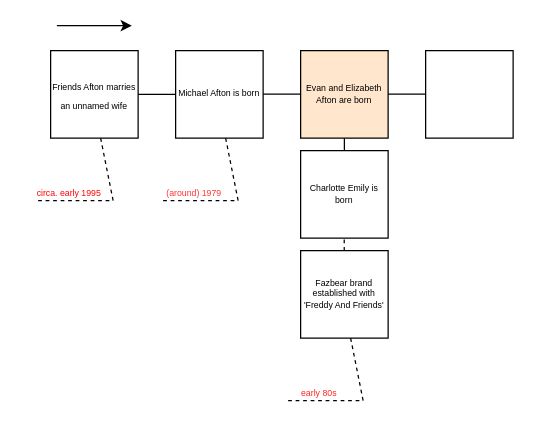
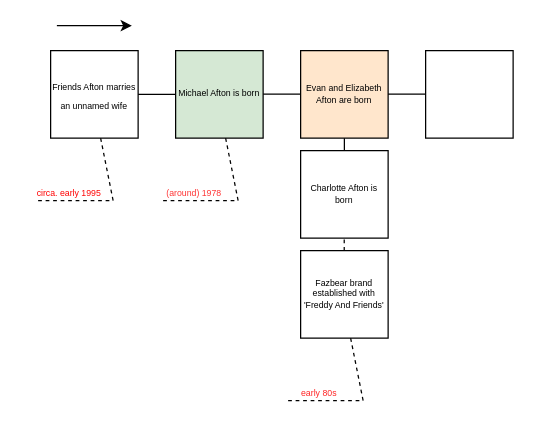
  <mxCell id="0" />
  <mxCell id="1" parent="0" />
  <mxCell id="2" value="&lt;font style=&quot;font-size: 7px;&quot;&gt;Friends Afton marries an unnamed wife&lt;/font&gt;" style="whiteSpace=wrap;html=1;aspect=fixed;" vertex="1" parent="1"><mxGeometry x="40" y="40" width="70" height="70" as="geometry" /></mxCell>
  <mxCell id="3" value="" style="endArrow=none;dashed=1;html=1;rounded=0;" edge="1" parent="1"><mxGeometry width="50" height="50" relative="1" as="geometry"><mxPoint x="30" y="160" as="sourcePoint" /><mxPoint x="80" y="110" as="targetPoint" /><Array as="points"><mxPoint x="90" y="160" /></Array></mxGeometry></mxCell>
  <mxCell id="4" value="circa. early 1995" style="text;html=1;strokeColor=none;fillColor=none;align=center;verticalAlign=middle;whiteSpace=wrap;rounded=0;fontSize=7;fontColor=#FF0000;" vertex="1" parent="1"><mxGeometry y="140" width="70" height="30" as="geometry" x="20" /></mxCell>
  <mxCell id="5" value="" style="endArrow=none;html=1;rounded=0;fontSize=7;exitX=1;exitY=0.5;exitDx=0;exitDy=0;" edge="1" parent="1" source="2"><mxGeometry width="50" height="50" relative="1" as="geometry"><mxPoint x="150" y="160" as="sourcePoint" /><mxPoint x="140" y="75" as="targetPoint" /></mxGeometry></mxCell>
- <mxCell id="6" value="Michael Afton is born" style="whiteSpace=wrap;html=1;aspect=fixed;fontSize=7;" vertex="1" parent="1"><mxGeometry x="140" y="40" width="70" height="70" as="geometry" /></mxCell>
+ <mxCell id="6" value="Michael Afton is born" style="whiteSpace=wrap;html=1;aspect=fixed;fontSize=7;fillColor=#d5e8d4;" vertex="1" parent="1"><mxGeometry x="140" y="40" width="70" height="70" as="geometry" /></mxCell>
  <mxCell id="7" value="" style="endArrow=none;dashed=1;html=1;rounded=0;" edge="1" parent="1"><mxGeometry width="50" height="50" relative="1" as="geometry"><mxPoint x="130" y="160" as="sourcePoint" /><mxPoint x="180" y="110" as="targetPoint" /><Array as="points"><mxPoint x="190" y="160" /></Array></mxGeometry></mxCell>
- <mxCell id="8" value="(around) 1979" style="text;html=1;strokeColor=none;fillColor=none;align=center;verticalAlign=middle;whiteSpace=wrap;rounded=0;fontSize=7;fontColor=#FF3333;" vertex="1" parent="1"><mxGeometry x="120" y="140" width="70" height="30" as="geometry" /></mxCell>
+ <mxCell id="8" value="(around) 1978" style="text;html=1;strokeColor=none;fillColor=none;align=center;verticalAlign=middle;whiteSpace=wrap;rounded=0;fontSize=7;fontColor=#FF3333;" vertex="1" parent="1"><mxGeometry x="120" y="140" width="70" height="30" as="geometry" /></mxCell>
  <mxCell id="9" value="" style="endArrow=none;html=1;rounded=0;fontSize=7;exitX=1;exitY=0.5;exitDx=0;exitDy=0;" edge="1" parent="1"><mxGeometry width="50" height="50" relative="1" as="geometry"><mxPoint x="210" y="74.8" as="sourcePoint" /><mxPoint x="240" y="74.8" as="targetPoint" /></mxGeometry></mxCell>
  <mxCell id="10" value="Evan and Elizabeth Afton are born" style="whiteSpace=wrap;html=1;aspect=fixed;fontSize=7;fillColor=#ffe6cc;" vertex="1" parent="1"><mxGeometry x="240" y="40" width="70" height="70" as="geometry" /></mxCell>
- <mxCell id="11" value="Charlotte Emily is born" style="whiteSpace=wrap;html=1;aspect=fixed;fontSize=7;" vertex="1" parent="1"><mxGeometry x="240" y="120" width="70" height="70" as="geometry" /></mxCell>
+ <mxCell id="11" value="Charlotte Afton is born" style="whiteSpace=wrap;html=1;aspect=fixed;fontSize=7;" vertex="1" parent="1"><mxGeometry x="240" y="120" width="70" height="70" as="geometry" /></mxCell>
  <mxCell id="12" value="" style="endArrow=none;dashed=0;html=1;rounded=0;fontSize=7;entryX=0.5;entryY=1;entryDx=0;entryDy=0;" edge="1" parent="1" source="11" target="10"><mxGeometry width="50" height="50" relative="1" as="geometry"><mxPoint x="270" y="160" as="sourcePoint" /><mxPoint x="320" y="110" as="targetPoint" /></mxGeometry></mxCell>
  <mxCell id="13" value="Fazbear brand established with 'Freddy And Friends'" style="whiteSpace=wrap;html=1;aspect=fixed;fontSize=7;" vertex="1" parent="1"><mxGeometry x="240" y="200" width="70" height="70" as="geometry" /></mxCell>
  <mxCell id="14" value="" style="endArrow=none;dashed=1;html=1;rounded=0;fontSize=7;entryX=0.5;entryY=1;entryDx=0;entryDy=0;" edge="1" parent="1"><mxGeometry width="50" height="50" relative="1" as="geometry"><mxPoint x="274.88" y="200" as="sourcePoint" /><mxPoint x="274.88" y="190" as="targetPoint" /></mxGeometry></mxCell>
  <mxCell id="15" value="" style="endArrow=none;dashed=1;html=1;rounded=0;" edge="1" parent="1"><mxGeometry width="50" height="50" relative="1" as="geometry"><mxPoint x="230" y="320" as="sourcePoint" /><mxPoint x="280" y="270" as="targetPoint" /><Array as="points"><mxPoint x="290" y="320" /></Array></mxGeometry></mxCell>
  <mxCell id="16" value="early 80s" style="text;html=1;strokeColor=none;fillColor=none;align=center;verticalAlign=middle;whiteSpace=wrap;rounded=0;fontSize=7;fontColor=#FF2424;" vertex="1" parent="1"><mxGeometry x="220" y="300" width="70" height="30" as="geometry" /></mxCell>
  <mxCell id="17" value="" style="endArrow=none;html=1;rounded=0;fontSize=7;exitX=1;exitY=0.5;exitDx=0;exitDy=0;" edge="1" parent="1"><mxGeometry width="50" height="50" relative="1" as="geometry"><mxPoint x="310" y="74.8" as="sourcePoint" /><mxPoint x="340" y="74.8" as="targetPoint" /></mxGeometry></mxCell>
  <mxCell id="18" value="" style="whiteSpace=wrap;html=1;aspect=fixed;fontSize=7;fontColor=#FF3333;" vertex="1" parent="1"><mxGeometry x="340" y="40" width="70" height="70" as="geometry" /></mxCell>
  <mxCell id="19" value="" style="endArrow=classic;html=1;rounded=0;fontSize=7;fontColor=#FF3333;" edge="1" parent="1"><mxGeometry width="50" height="50" relative="1" as="geometry"><mxPoint x="45" as="sourcePoint" y="20" /><mxPoint x="105" as="targetPoint" y="20" /></mxGeometry></mxCell>
